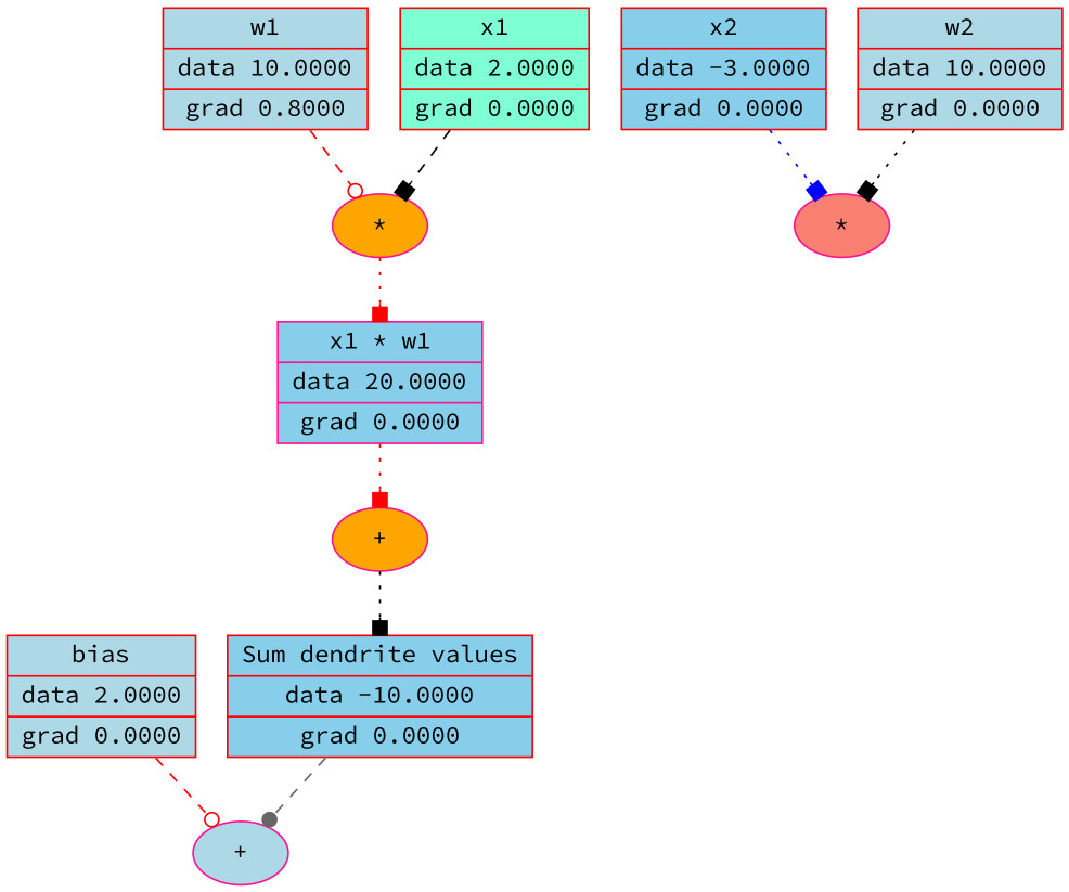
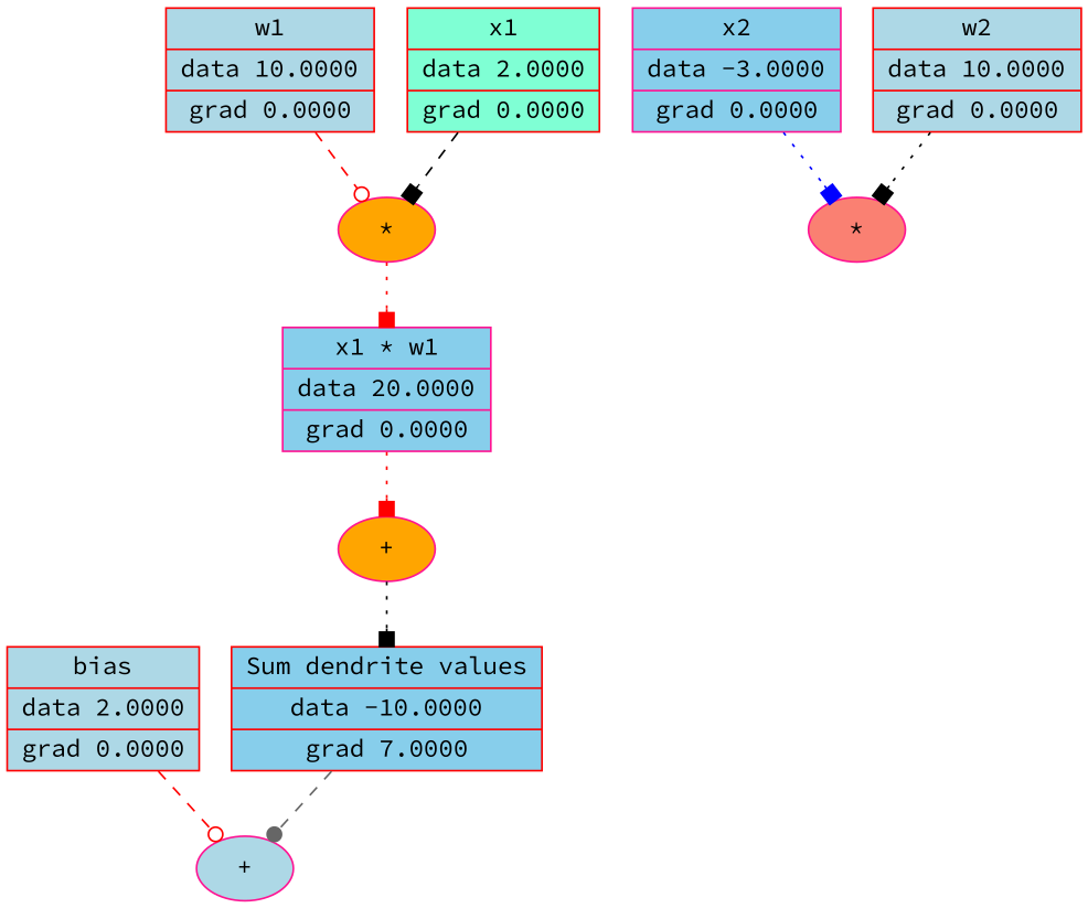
  digraph {
    fontname="Source Code Pro"
    rankdir=TB
    node [color=red fillcolor=lightblue fontname="Source Code Pro" shape=record style=filled]
    edge [arrowhead=box color=red fontname="Source Code Pro" style=dotted]
    n1 [color=deeppink fillcolor=skyblue label="{x1 * w1 | data 20.0000 | grad 0.0000}"]
    n2 [color=deeppink fillcolor=orange label="+" shape=""]
-   n3 [fillcolor=skyblue label="{Sum dendrite values | data -10.0000 | grad 0.0000}"]
+   n3 [fillcolor=skyblue label="{Sum dendrite values | data -10.0000 | grad 7.0000}"]
    n4 [color=deeppink fillcolor=orange label="*" shape=""]
-   n5 [fillcolor=skyblue label="{x2 | data -3.0000 | grad 0.0000}"]
+   n5 [color=deeppink fillcolor=skyblue label="{x2 | data -3.0000 | grad 0.0000}"]
    n6 [color=deeppink fillcolor=salmon label="*" shape=""]
    n7 [label="{w2 | data 10.0000 | grad 0.0000}"]
    n8 [color=deeppink label="+" shape=""]
    n9 [label="{bias | data 2.0000 | grad 0.0000}"]
-   n10 [label="{w1 | data 10.0000 | grad 0.8000}"]
+   n10 [label="{w1 | data 10.0000 | grad 0.0000}"]
    n11 [fillcolor=aquamarine label="{x1 | data 2.0000 | grad 0.0000}"]
    n1 -> n2
    n2 -> n3 [color=black]
    n3 -> n8 [arrowhead=dot color=gray40 style=dashed]
    n4 -> n1
    n5 -> n6 [color=blue]
    n7 -> n6 [color=black]
    n9 -> n8 [arrowhead=odot style=dashed]
    n10 -> n4 [arrowhead=odot style=dashed]
    n11 -> n4 [color=black style=dashed]
  }
